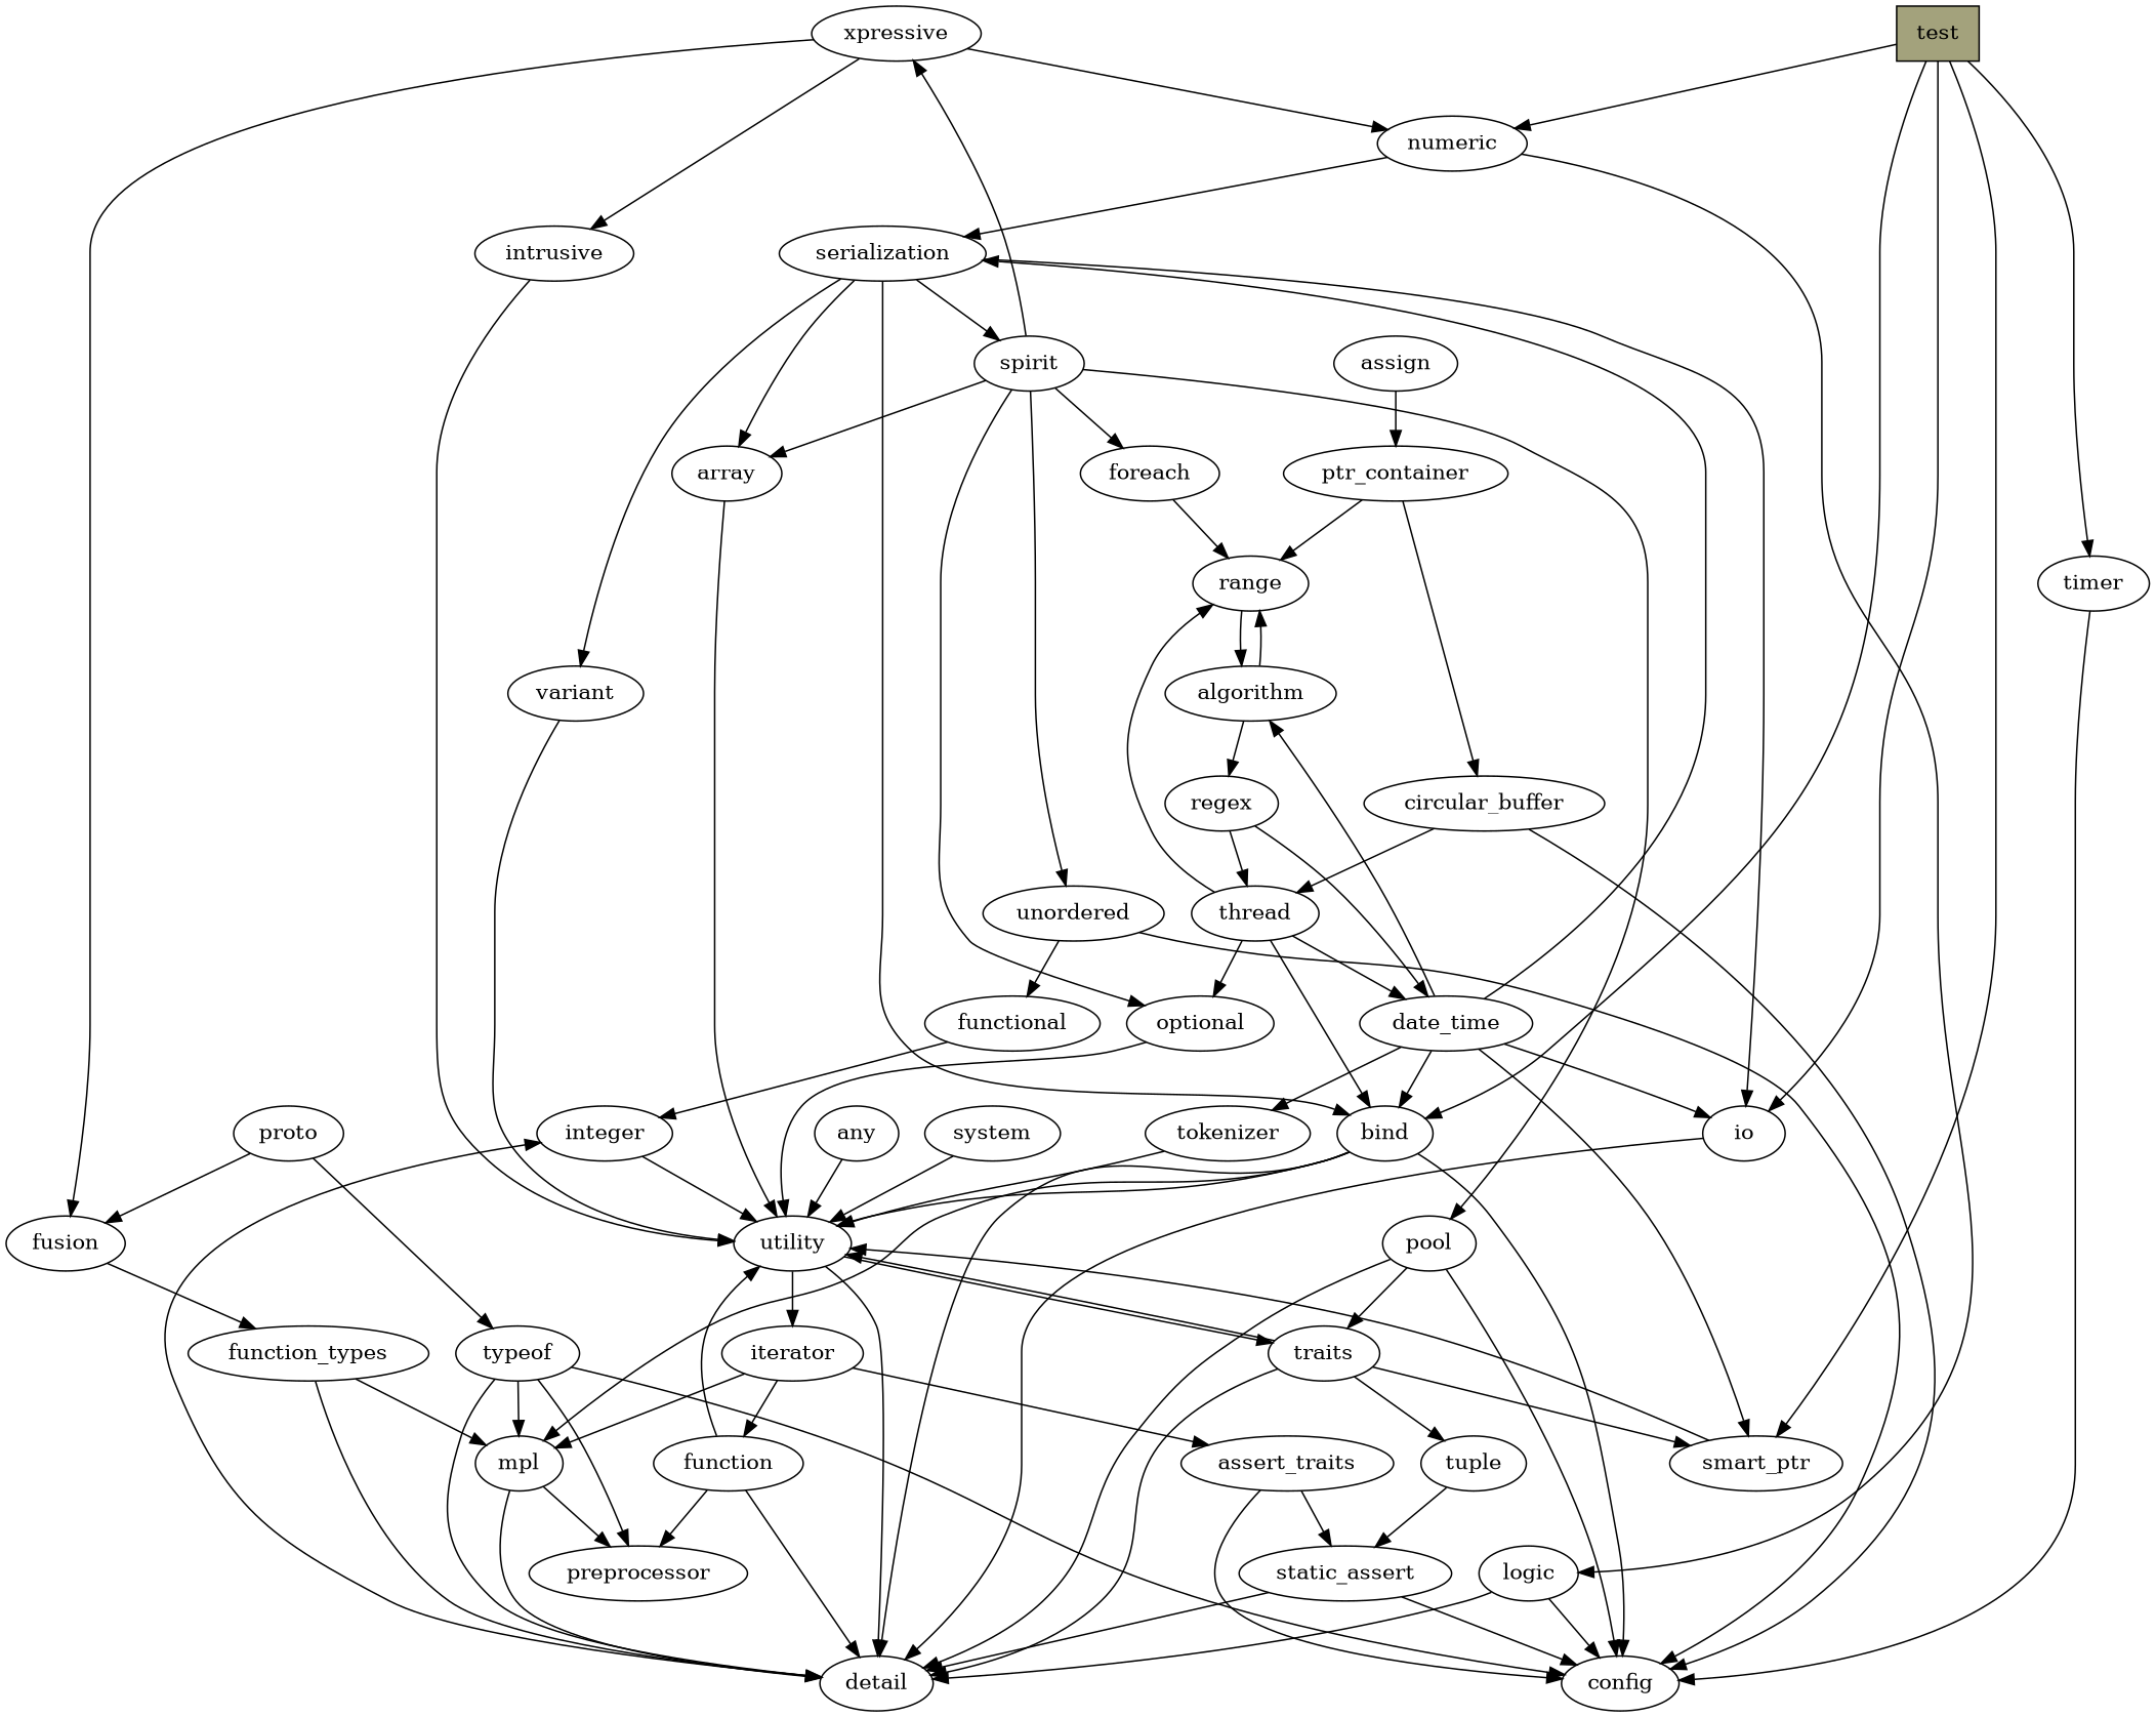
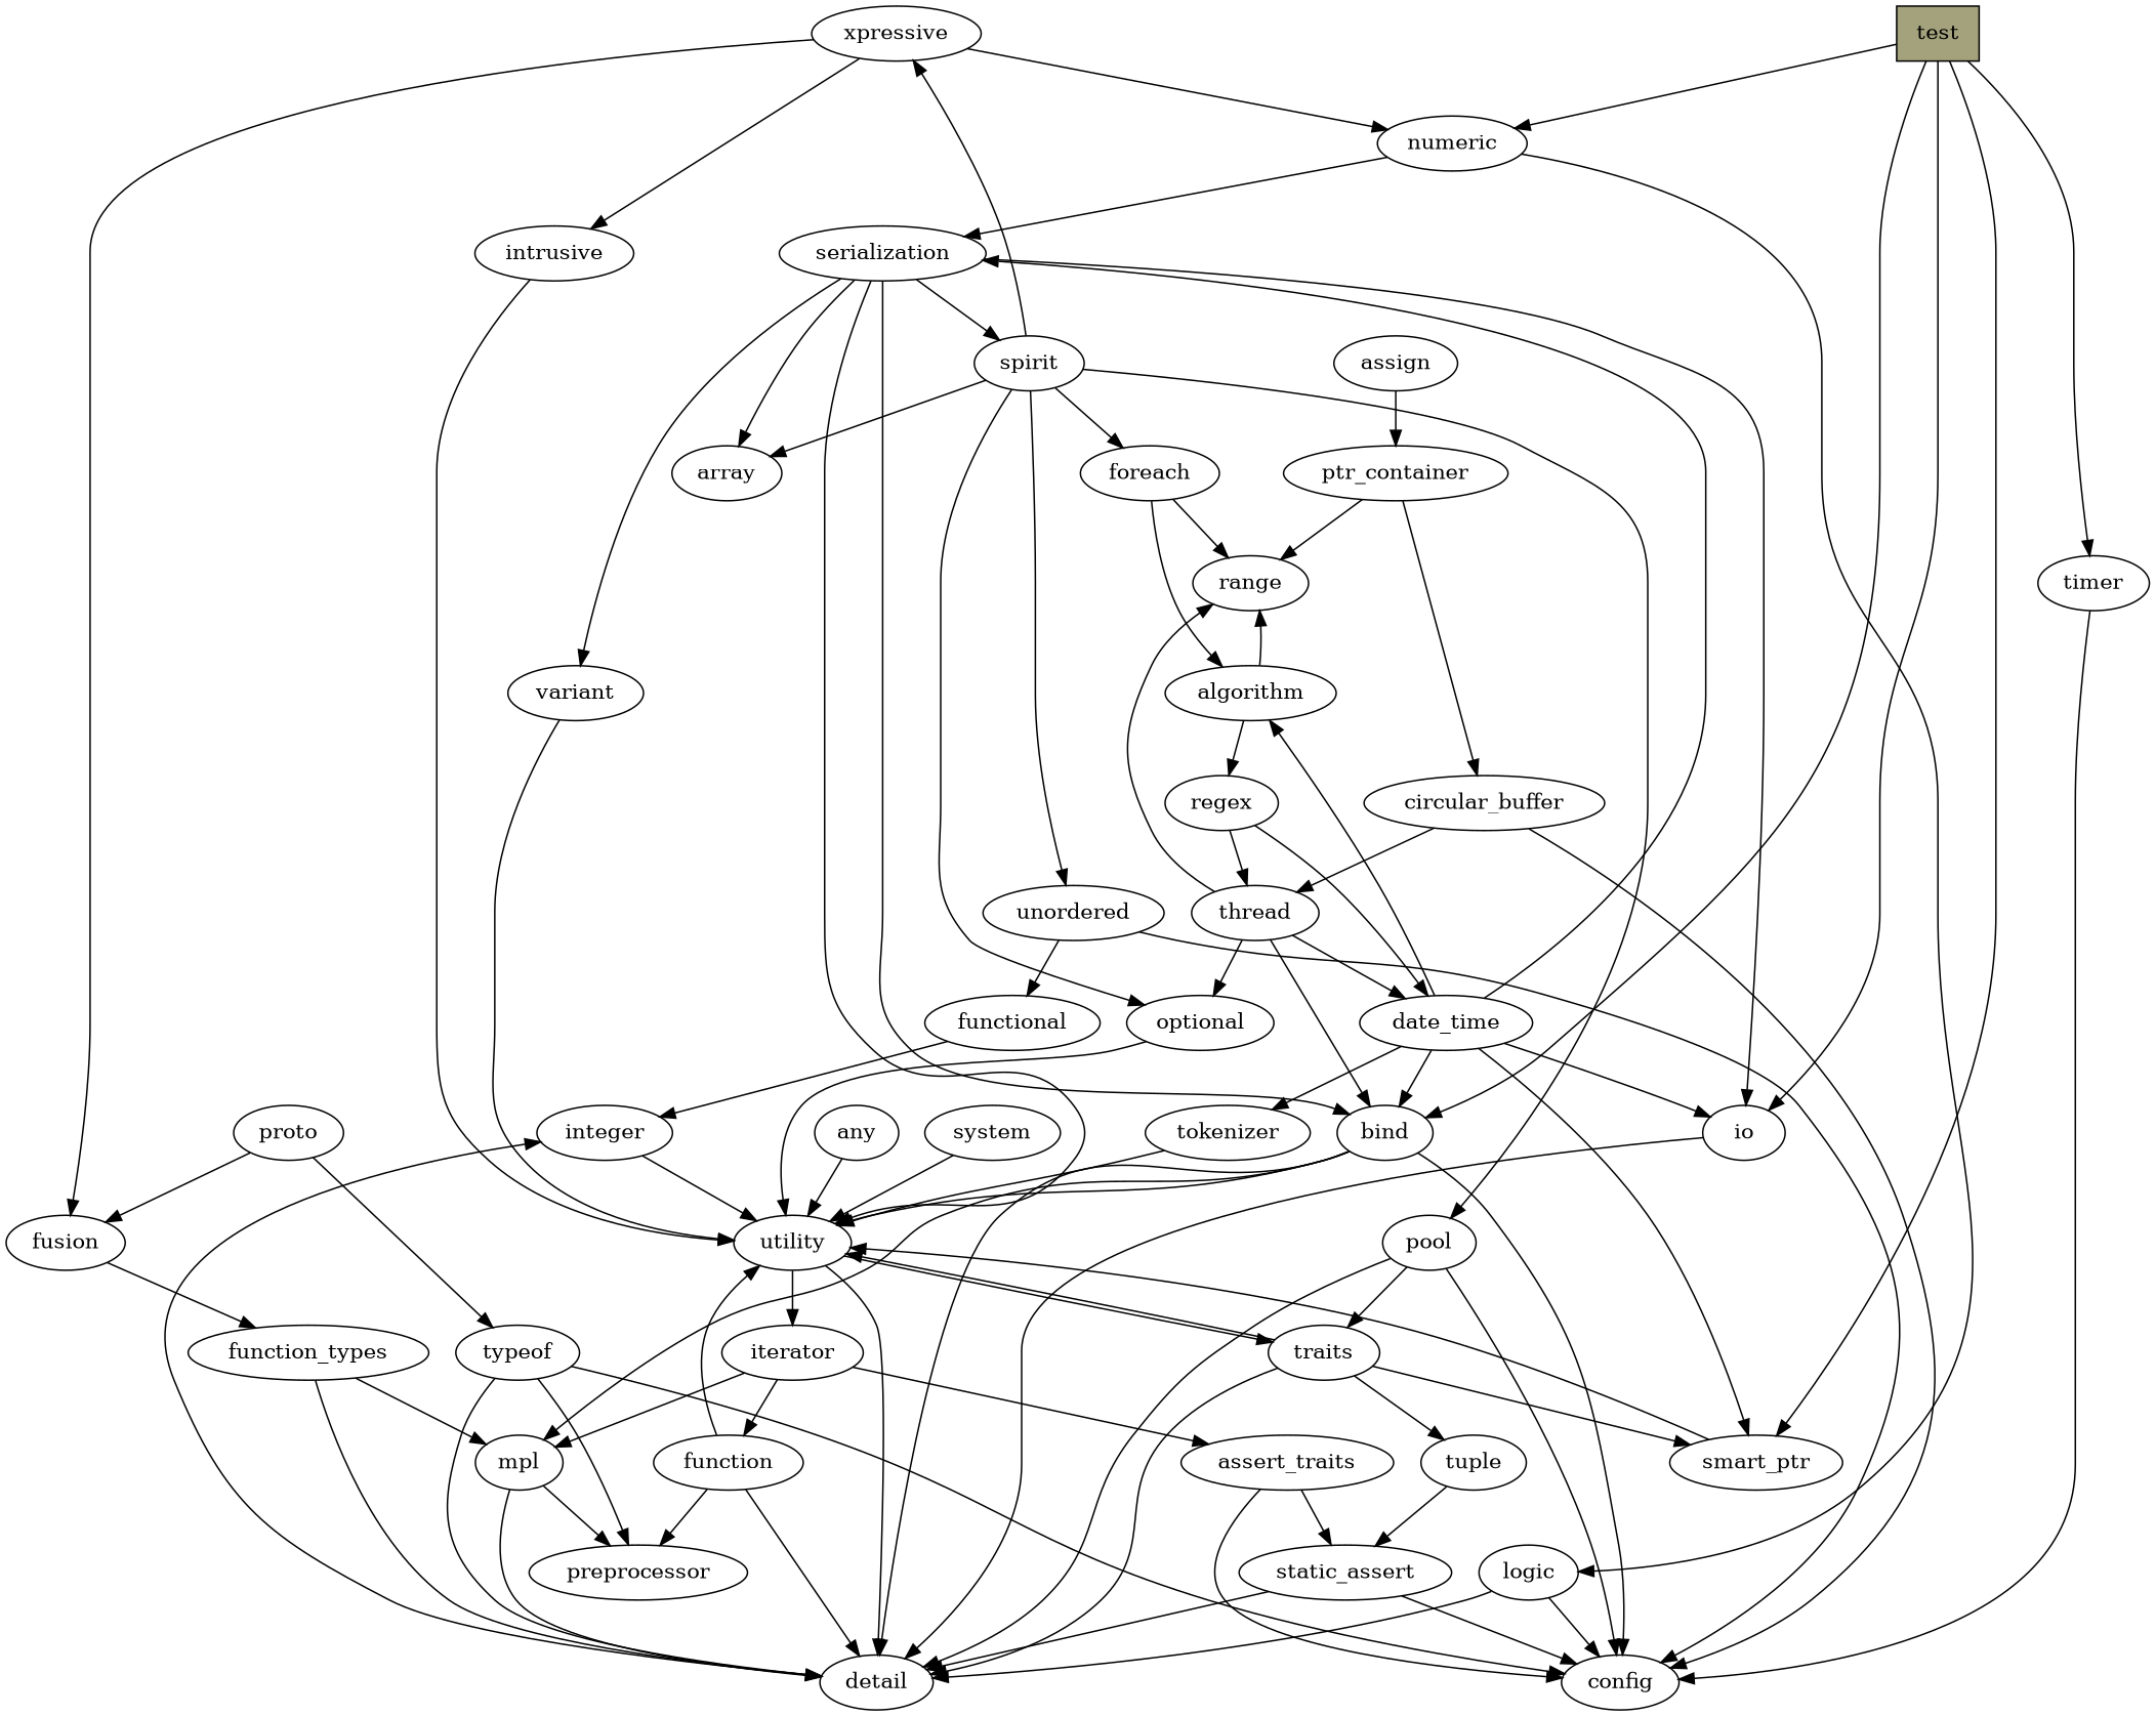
  digraph {
    integer
    utility
    detail
    iterator
    n5 [label=traits]
    mpl
    n7 [label=assert_traits]
    function
    tuple
    smart_ptr
    preprocessor
    static_assert
    config
    tokenizer
    io
    bind
    function_types
    fusion
    typeof
    proto
    intrusive
    logic
    numeric
    serialization
    array
    spirit
    variant
    xpressive
    optional
    foreach
    unordered
    pool
    range
    algorithm
    regex
    date_time
    thread
    functional
    any
    circular_buffer
    ptr_container
    assign
    system
    timer
    test [fillcolor="#A3A27C" shape=box style=filled]
    integer -> utility
    utility -> detail
    utility -> iterator
    utility -> n5
    detail -> integer
    iterator -> mpl
    iterator -> n7
    iterator -> function
    n5 -> utility
    n5 -> detail
    n5 -> tuple
    n5 -> smart_ptr
    mpl -> detail
    mpl -> preprocessor
    n7 -> static_assert
    n7 -> config
    function -> utility
    function -> detail
    function -> preprocessor
    tuple -> static_assert
    smart_ptr -> utility
    static_assert -> detail
    static_assert -> config
    tokenizer -> utility
    io -> detail
    bind -> utility
    bind -> detail
    bind -> mpl
    bind -> config
    function_types -> detail
    function_types -> mpl
    fusion -> function_types
    typeof -> detail
-   typeof -> mpl
    typeof -> preprocessor
    typeof -> config
    proto -> fusion
    proto -> typeof
    intrusive -> utility
    logic -> detail
    logic -> config
    numeric -> logic
    numeric -> serialization
    serialization -> io
    serialization -> bind
    serialization -> array
    serialization -> spirit
    serialization -> variant
-   array -> utility
+   serialization -> utility
    spirit -> array
    spirit -> xpressive
    spirit -> optional
    spirit -> foreach
    spirit -> unordered
    spirit -> pool
    variant -> utility
    xpressive -> fusion
    xpressive -> intrusive
    xpressive -> numeric
    optional -> utility
    foreach -> range
    unordered -> config
    unordered -> functional
    pool -> detail
    pool -> n5
    pool -> config
-   range -> algorithm
+   foreach -> algorithm
    algorithm -> range
    algorithm -> regex
    regex -> date_time
    regex -> thread
    date_time -> smart_ptr
    date_time -> tokenizer
    date_time -> io
    date_time -> bind
    date_time -> serialization
    date_time -> algorithm
    thread -> bind
    thread -> optional
    thread -> range
    thread -> date_time
    functional -> integer
    any -> utility
    circular_buffer -> config
    circular_buffer -> thread
    ptr_container -> range
    ptr_container -> circular_buffer
    assign -> ptr_container
    system -> utility
    timer -> config
    test -> smart_ptr
    test -> io
    test -> bind
    test -> numeric
    test -> timer
  }
